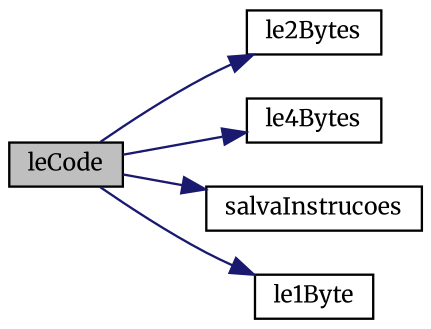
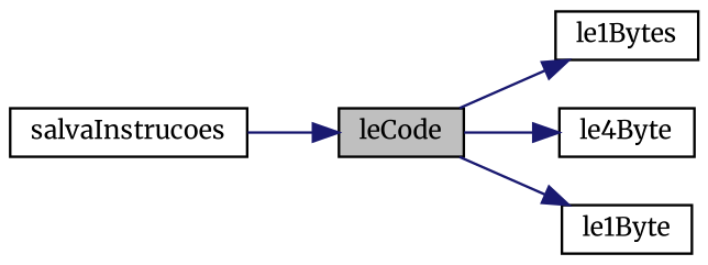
  digraph {
    fontname=Merriweather
    rankdir=LR
    node [color=black fillcolor=white fontname=Merriweather fontsize=10 shape=record style=filled]
    edge [color=midnightblue fontname=Merriweather fontsize=10 labelfontname=Helvetica labelfontsize=10 style=solid]
    n1 [fillcolor=grey75 fontcolor=black height=0.2 label=leCode width=0.4]
-   n2 [height=0.2 label=le2Bytes width=0.4]
-   n3 [height=0.2 label=le4Bytes width=0.4]
+   n2 [height=0.2 label=le1Bytes width=0.4]
+   n3 [height=0.2 label=le4Byte width=0.4]
    n4 [height=0.2 label=salvaInstrucoes width=0.4]
    n5 [height=0.2 label=le1Byte width=0.4]
    n1 -> n2
    n1 -> n3
-   n1 -> n4
+   n4 -> n1
    n1 -> n5
  }
